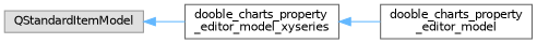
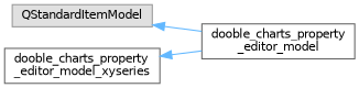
  digraph {
    rankdir=LR
    node [color=grey40 fillcolor=white fontname=Helvetica fontsize=10 shape=box style=filled]
    edge [color=steelblue1 dir=back fontname=Helvetica fontsize=10 labelfontname=Helvetica labelfontsize=10 style=solid]
    n1 [color=grey60 fillcolor="#E0E0E0" height=0.2 label=QStandardItemModel width=0.4]
    n2 [height=0.2 label="dooble_charts_property\l_editor_model" width=0.4]
    n3 [height=0.2 label="dooble_charts_property\l_editor_model_xyseries" width=0.4]
-   n1 -> n3
+   n1 -> n2
    n3 -> n2
  }
